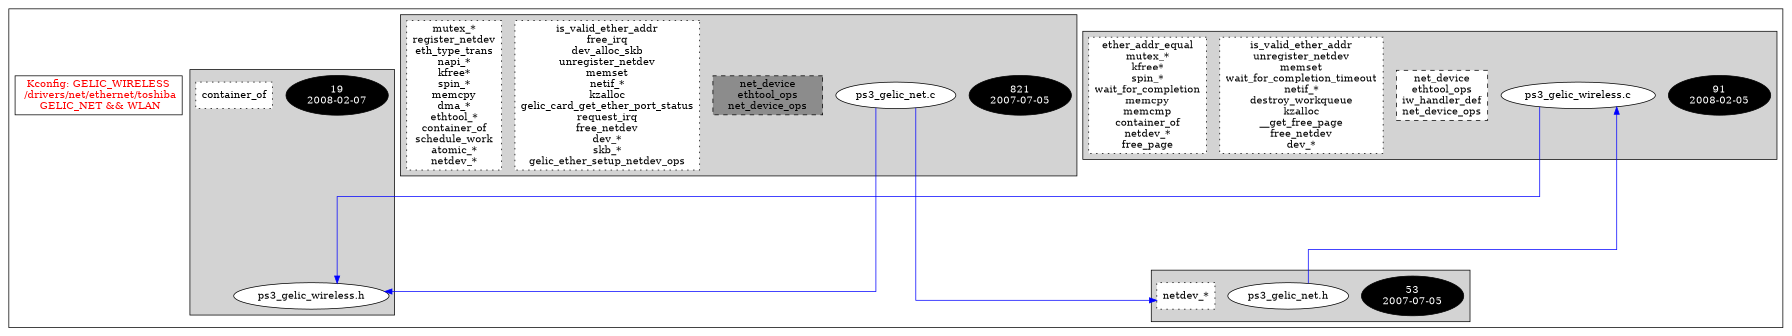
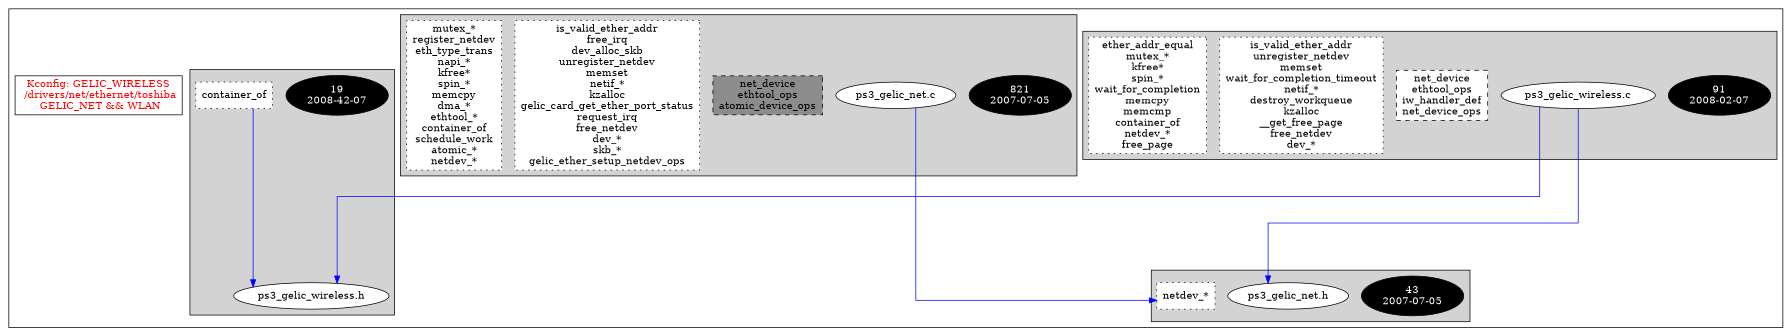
  digraph {
    ranksep=2
    splines=ortho
    node [fillcolor=white fontcolor=black style=filled shape=box]
    edge [color=blue]
-   n1 [fillcolor=black fontcolor=white label="91\n2008-02-05" shape=""]
+   n1 [fillcolor=black fontcolor=white label="91\n2008-02-07" shape=""]
    n2 [label="ps3_gelic_wireless.c\n" shape=""]
    n3 [label="net_device\nethtool_ops\niw_handler_def\nnet_device_ops\n" style="filled,dashed"]
    n4 [label="is_valid_ether_addr\nunregister_netdev\nmemset\nwait_for_completion_timeout\nnetif_*\ndestroy_workqueue\nkzalloc\n__get_free_page\nfree_netdev\ndev_*\n" style="filled,dotted"]
    n5 [label="ether_addr_equal\nmutex_*\nkfree*\nspin_*\nwait_for_completion\nmemcpy\nmemcmp\ncontainer_of\nnetdev_*\nfree_page\n" style="filled,dotted"]
-   n6 [fillcolor=black fontcolor=white label="19\n2008-02-07" shape=""]
+   n6 [fillcolor=black fontcolor=white label="19\n2008-42-07" shape=""]
    n7 [label="ps3_gelic_wireless.h\n" shape=""]
    n8 [label="container_of\n" style="filled,dotted"]
-   n9 [fillcolor=black fontcolor=white label="53\n2007-07-05" shape=""]
+   n9 [fillcolor=black fontcolor=white label="43\n2007-07-05" shape=""]
    n10 [label="ps3_gelic_net.h\n" shape=""]
    n11 [label="netdev_*\n" style="filled,dotted"]
    n12 [fillcolor=black fontcolor=white label="821\n2007-07-05" shape=""]
    n13 [label="ps3_gelic_net.c\n" shape=""]
-   n14 [fillcolor=grey55 label="net_device\nethtool_ops\nnet_device_ops\n" style="filled,dashed"]
+   n14 [fillcolor=grey55 label="net_device\nethtool_ops\natomic_device_ops\n" style="filled,dashed"]
    n15 [label="is_valid_ether_addr\nfree_irq\ndev_alloc_skb\nunregister_netdev\nmemset\nnetif_*\nkzalloc\ngelic_card_get_ether_port_status\nrequest_irq\nfree_netdev\ndev_*\nskb_*\ngelic_ether_setup_netdev_ops\n" style="filled,dotted"]
    n16 [label="mutex_*\nregister_netdev\neth_type_trans\nnapi_*\nkfree*\nspin_*\nmemcpy\ndma_*\nethtool_*\ncontainer_of\nschedule_work\natomic_*\nnetdev_*\n" style="filled,dotted"]
    n17 [fontcolor=red label="Kconfig: GELIC_WIRELESS\n /drivers/net/ethernet/toshiba\n  GELIC_NET && WLAN " fillcolor="" style=""]
    subgraph cluster_1 {
      n17
      subgraph cluster_2 {
        style=filled
        n1
        n2
        n3
        n4
        n5
      }
      subgraph cluster_3 {
        style=filled
        n6
        n7
        n8
      }
      subgraph cluster_4 {
        style=filled
        n9
        n10
        n11
      }
      subgraph cluster_5 {
        style=filled
        n12
        n13
        n14
        n15
        n16
      }
    }
    n2 -> n7
-   n10 -> n2
-   n13 -> n7
+   n2 -> n10
+   n8 -> n7
    n13 -> n11
  }
